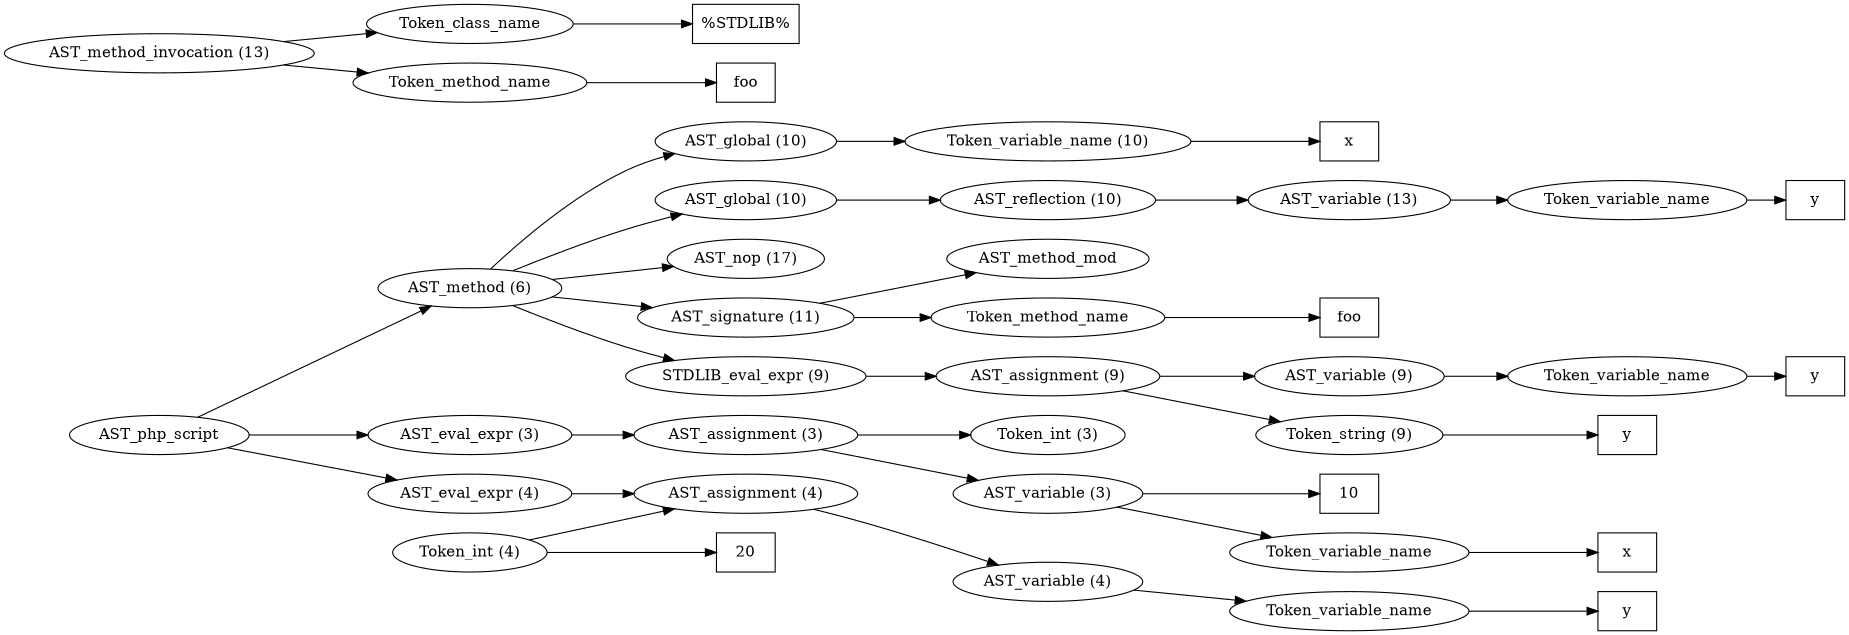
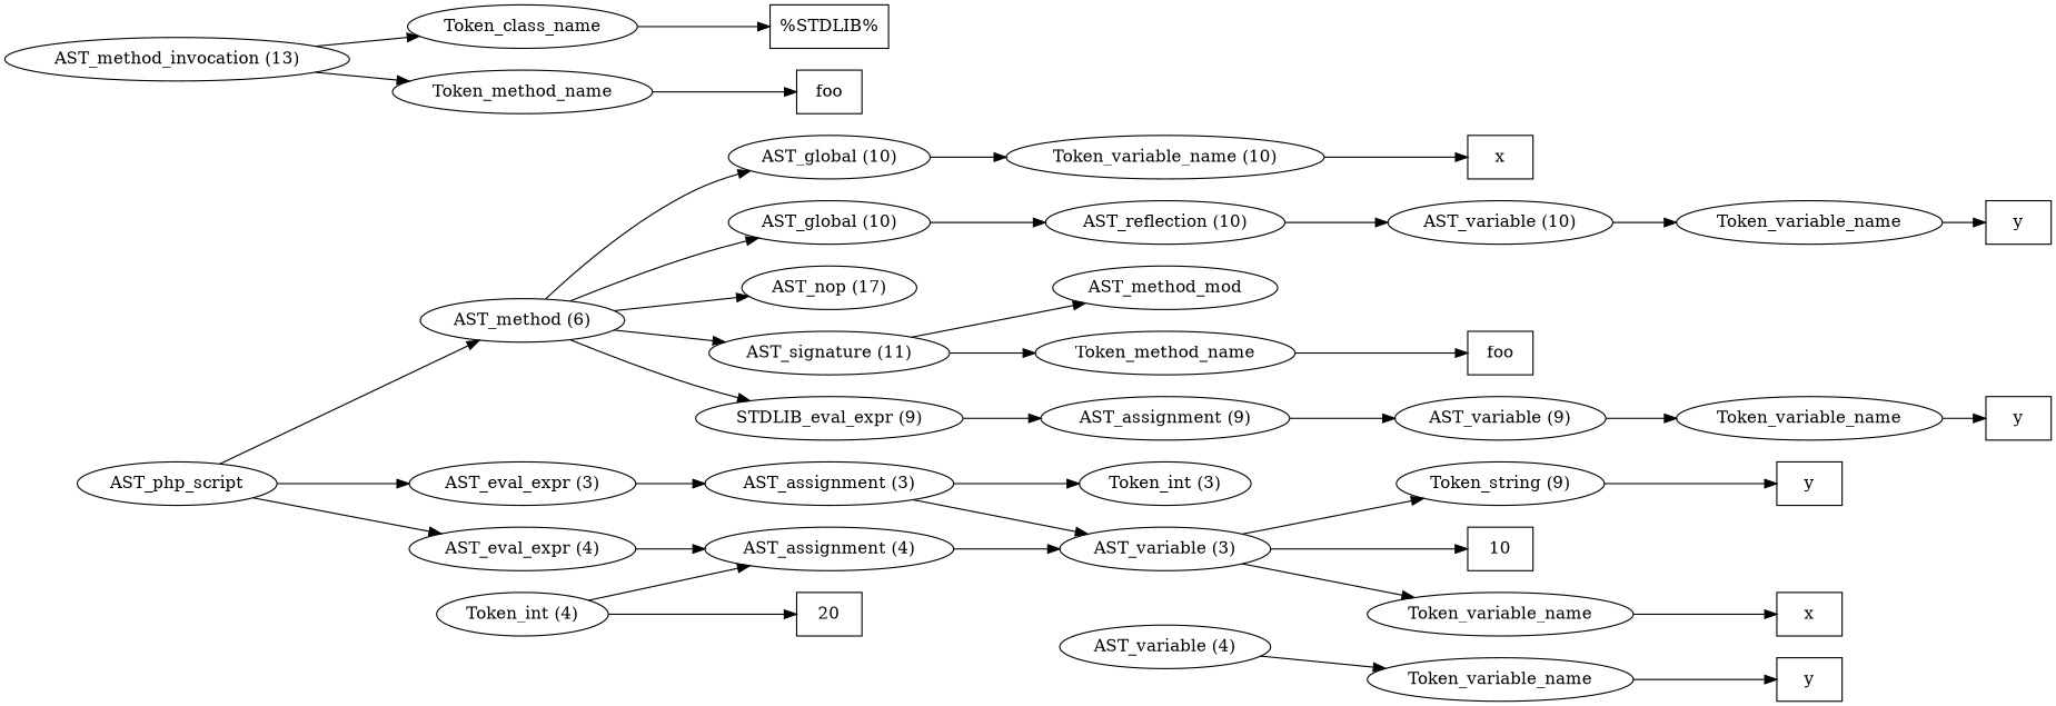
  digraph {
    rankdir=LR
    n1 [label=AST_php_script]
    n2 [label="AST_eval_expr (3)"]
    n3 [label="AST_eval_expr (4)"]
    n4 [label="AST_method (6)"]
    n5 [label="AST_assignment (3)"]
    n6 [label="AST_assignment (4)"]
    n7 [label="AST_signature (11)"]
    n8 [label="STDLIB_eval_expr (9)"]
    n9 [label="AST_global (10)"]
    n10 [label="AST_global (10)"]
    n11 [label="AST_nop (17)"]
    n12 [label="AST_variable (3)"]
    n13 [label="Token_int (3)"]
    n14 [label=Token_variable_name]
    n15 [label=10 shape=box]
    n16 [label=x shape=box]
    n17 [label="AST_variable (4)"]
    n18 [label=Token_variable_name]
    n19 [label="Token_int (4)"]
    n20 [label=20 shape=box]
    n21 [label=y shape=box]
    n22 [label=AST_method_mod]
    n23 [label=Token_method_name]
    n24 [label="AST_assignment (9)"]
    n25 [label="Token_variable_name (10)"]
    n26 [label="AST_reflection (10)"]
    n27 [label=foo shape=box]
    n28 [label="AST_variable (9)"]
    n29 [label="Token_string (9)"]
    n30 [label=Token_variable_name]
    n31 [label=y shape=box]
    n32 [label=y shape=box]
    n33 [label=x shape=box]
-   n34 [label="AST_variable (13)"]
+   n34 [label="AST_variable (10)"]
    n35 [label=Token_variable_name]
    n36 [label=y shape=box]
    n37 [label="AST_method_invocation (13)"]
    n38 [label=Token_class_name]
    n39 [label=Token_method_name]
    n40 [label="%STDLIB%" shape=box]
    n41 [label=foo shape=box]
    n1 -> n2
    n1 -> n3
    n1 -> n4
    n2 -> n5
    n3 -> n6
    n4 -> n7
    n4 -> n8
    n4 -> n9
    n4 -> n10
    n4 -> n11
    n5 -> n12
    n5 -> n13
-   n6 -> n17
+   n6 -> n12
    n7 -> n22
    n7 -> n23
    n8 -> n24
    n9 -> n25
    n10 -> n26
    n12 -> n14
    n12 -> n15
    n14 -> n16
    n17 -> n18
    n18 -> n21
    n19 -> n6
    n19 -> n20
    n23 -> n27
    n24 -> n28
-   n24 -> n29
+   n12 -> n29
    n25 -> n33
    n26 -> n34
    n28 -> n30
    n29 -> n31
    n30 -> n32
    n34 -> n35
    n35 -> n36
    n37 -> n38
    n37 -> n39
    n38 -> n40
    n39 -> n41
  }
